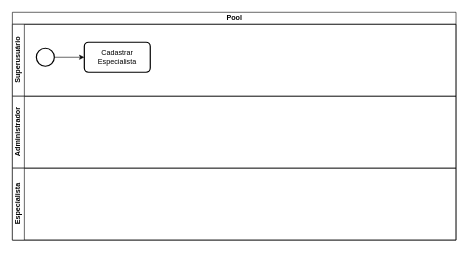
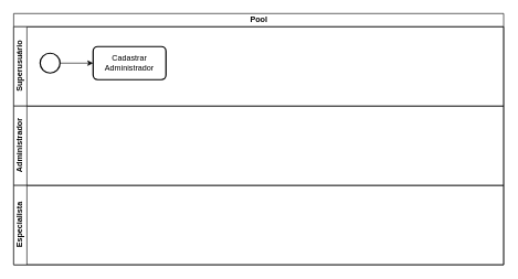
  <mxCell id="0" />
  <mxCell id="1" parent="0" />
  <mxCell id="2" value="Pool" style="swimlane;childLayout=stackLayout;resizeParent=1;resizeParentMax=0;horizontal=1;startSize=20;horizontalStack=0;html=1;" vertex="1" parent="1"><mxGeometry x="20" y="20" width="740" height="380" as="geometry" /></mxCell>
  <mxCell id="3" value="Superusuário" style="swimlane;startSize=20;horizontal=0;html=1;" vertex="1" parent="2"><mxGeometry y="20" width="740" height="120" as="geometry" /></mxCell>
  <mxCell id="4" style="edgeStyle=none;html=1;entryX=0;entryY=0.5;entryDx=0;entryDy=0;" edge="1" parent="3" source="5" target="6"><mxGeometry relative="1" as="geometry" /></mxCell>
  <mxCell id="5" value="" style="strokeWidth=2;html=1;shape=mxgraph.flowchart.start_2;whiteSpace=wrap;" vertex="1" parent="3"><mxGeometry x="40" y="40" width="30" height="30" as="geometry" /></mxCell>
- <mxCell id="6" value="Cadastrar Especialista" style="rounded=1;whiteSpace=wrap;html=1;absoluteArcSize=1;arcSize=14;strokeWidth=2;" vertex="1" parent="3"><mxGeometry x="120" y="30" width="110" height="50" as="geometry" /></mxCell>
+ <mxCell id="6" value="Cadastrar Administrador" style="rounded=1;whiteSpace=wrap;html=1;absoluteArcSize=1;arcSize=14;strokeWidth=2;" vertex="1" parent="3"><mxGeometry x="120" y="30" width="110" height="50" as="geometry" /></mxCell>
  <mxCell id="7" value="Administrador" style="swimlane;startSize=20;horizontal=0;html=1;" vertex="1" parent="2"><mxGeometry y="140" width="740" height="120" as="geometry" /></mxCell>
  <mxCell id="8" value="Especialista" style="swimlane;startSize=20;horizontal=0;html=1;" vertex="1" parent="2"><mxGeometry y="260" width="740" height="120" as="geometry" /></mxCell>
